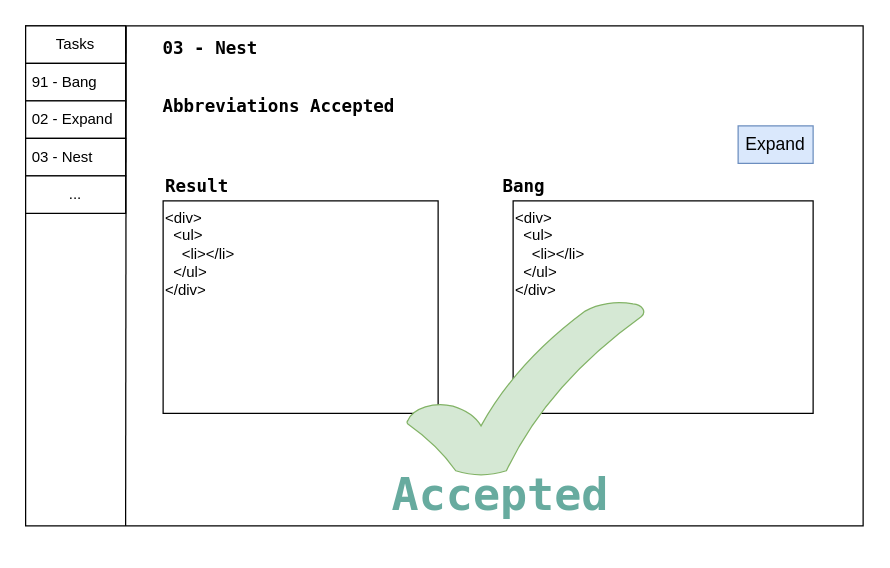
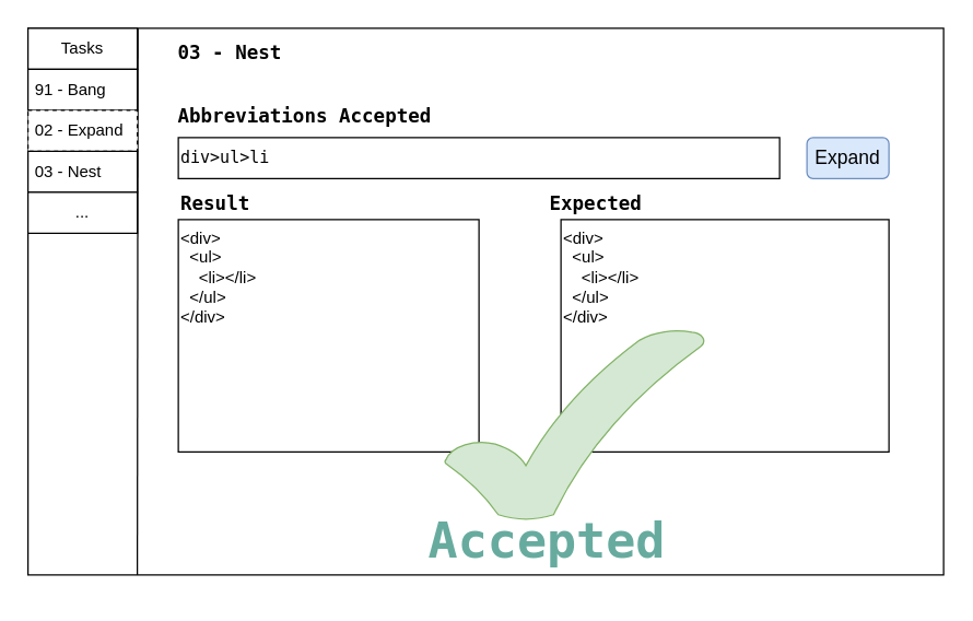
  <mxCell id="0" />
  <mxCell id="1" parent="0" />
  <mxCell id="2" value="" style="rounded=0;whiteSpace=wrap;html=1;" vertex="1" parent="1"><mxGeometry x="20" y="20" width="670" height="400" as="geometry" /></mxCell>
- <mxCell id="4" value="Expand" style="whiteSpace=wrap;html=1;fillColor=#dae8fc;strokeColor=#6c8ebf;fontSize=14;rounded=0;" vertex="1" parent="1"><mxGeometry x="590" y="100" width="60" height="30" as="geometry" /></mxCell>
+ <mxCell id="3" value="&lt;pre&gt;&lt;code&gt;div&amp;gt;ul&amp;gt;li&lt;/code&gt;&lt;/pre&gt;" style="rounded=0;whiteSpace=wrap;html=1;align=left;" vertex="1" parent="1"><mxGeometry x="130" y="100" width="440" height="30" as="geometry" /></mxCell>
+ <mxCell id="4" value="Expand" style="rounded=1;whiteSpace=wrap;html=1;fillColor=#dae8fc;strokeColor=#6c8ebf;fontSize=14;" vertex="1" parent="1"><mxGeometry x="590" y="100" width="60" height="30" as="geometry" /></mxCell>
  <mxCell id="5" value="&lt;div&gt;&amp;lt;div&amp;gt;&lt;/div&gt;&lt;div&gt;&amp;nbsp; &amp;lt;ul&amp;gt;&lt;/div&gt;&lt;div&gt;&amp;nbsp; &amp;nbsp; &amp;lt;li&amp;gt;&amp;lt;/li&amp;gt;&lt;/div&gt;&lt;div&gt;&amp;nbsp; &amp;lt;/ul&amp;gt;&lt;/div&gt;&lt;div&gt;&amp;lt;/div&amp;gt;&lt;/div&gt;&lt;div&gt;&lt;br&gt;&lt;/div&gt;" style="rounded=0;whiteSpace=wrap;html=1;align=left;verticalAlign=top;" vertex="1" parent="1"><mxGeometry x="130" y="160" width="220" height="170" as="geometry" /></mxCell>
  <mxCell id="6" value="&lt;pre&gt;&lt;h1&gt;&lt;font style=&quot;font-size: 14px;&quot;&gt;Abbreviations Accepted&lt;/font&gt;&lt;/h1&gt;&lt;/pre&gt;" style="text;html=1;strokeColor=none;fillColor=none;align=left;verticalAlign=middle;whiteSpace=wrap;rounded=0;" vertex="1" parent="1"><mxGeometry x="128.05" y="66.4" width="200" height="30" as="geometry" /></mxCell>
  <mxCell id="7" value="&lt;pre&gt;&lt;h1&gt;&lt;font style=&quot;font-size: 14px;&quot;&gt;Result&lt;/font&gt;&lt;/h1&gt;&lt;/pre&gt;" style="text;html=1;strokeColor=none;fillColor=none;align=left;verticalAlign=middle;whiteSpace=wrap;rounded=0;" vertex="1" parent="1"><mxGeometry x="130" y="130" width="200" height="30" as="geometry" /></mxCell>
  <mxCell id="8" value="&lt;div&gt;&amp;lt;div&amp;gt;&lt;/div&gt;&lt;div&gt;&amp;nbsp; &amp;lt;ul&amp;gt;&lt;/div&gt;&lt;div&gt;&amp;nbsp; &amp;nbsp; &amp;lt;li&amp;gt;&amp;lt;/li&amp;gt;&lt;/div&gt;&lt;div&gt;&amp;nbsp; &amp;lt;/ul&amp;gt;&lt;/div&gt;&lt;div style=&quot;&quot;&gt;&amp;lt;/div&amp;gt;&lt;/div&gt;" style="rounded=0;whiteSpace=wrap;html=1;align=left;verticalAlign=top;" vertex="1" parent="1"><mxGeometry x="410" y="160" width="240" height="170" as="geometry" /></mxCell>
- <mxCell id="9" value="&lt;pre&gt;&lt;h1&gt;&lt;font style=&quot;font-size: 14px;&quot;&gt;Bang&lt;/font&gt;&lt;/h1&gt;&lt;/pre&gt;" style="text;html=1;strokeColor=none;fillColor=none;align=left;verticalAlign=middle;whiteSpace=wrap;rounded=0;" vertex="1" parent="1"><mxGeometry x="400" y="130" width="200" height="30" as="geometry" /></mxCell>
+ <mxCell id="9" value="&lt;pre&gt;&lt;h1&gt;&lt;font style=&quot;font-size: 14px;&quot;&gt;Expected&lt;/font&gt;&lt;/h1&gt;&lt;/pre&gt;" style="text;html=1;strokeColor=none;fillColor=none;align=left;verticalAlign=middle;whiteSpace=wrap;rounded=0;" vertex="1" parent="1"><mxGeometry x="400" y="130" width="200" height="30" as="geometry" /></mxCell>
  <mxCell id="10" value="" style="verticalLabelPosition=bottom;verticalAlign=top;html=1;shape=mxgraph.basic.tick;fillColor=#d5e8d4;strokeColor=#82b366;" vertex="1" parent="1"><mxGeometry x="325" y="240" width="190" height="140" as="geometry" /></mxCell>
  <mxCell id="11" value="&lt;pre style=&quot;font-size: 36px;&quot;&gt;&lt;h1 style=&quot;font-size: 36px;&quot;&gt;&lt;font color=&quot;#67ab9f&quot; style=&quot;font-size: 36px;&quot;&gt;Accepted&lt;/font&gt;&lt;/h1&gt;&lt;/pre&gt;" style="text;html=1;strokeColor=none;fillColor=none;align=center;verticalAlign=middle;whiteSpace=wrap;rounded=0;fontStyle=1;fontSize=36;" vertex="1" parent="1"><mxGeometry x="300" y="380" width="200" height="30" as="geometry" /></mxCell>
  <mxCell id="12" value="" style="endArrow=none;html=1;rounded=0;entryX=0.093;entryY=0.003;entryDx=0;entryDy=0;entryPerimeter=0;" edge="1" parent="1"><mxGeometry width="50" height="50" relative="1" as="geometry"><mxPoint x="100" y="420" as="sourcePoint" /><mxPoint x="100.45" y="20.2" as="targetPoint" /></mxGeometry></mxCell>
  <mxCell id="13" value="Tasks" style="rounded=0;whiteSpace=wrap;html=1;" vertex="1" parent="1"><mxGeometry x="20" y="20" width="80" height="30" as="geometry" /></mxCell>
  <mxCell id="14" value="&amp;nbsp;91 - Bang&amp;nbsp;" style="rounded=0;whiteSpace=wrap;html=1;align=left;" vertex="1" parent="1"><mxGeometry x="20" y="50" width="80" height="30" as="geometry" /></mxCell>
- <mxCell id="15" value="&amp;nbsp;02 - Expand" style="rounded=0;whiteSpace=wrap;html=1;align=left;" vertex="1" parent="1"><mxGeometry x="20" y="80" width="80" height="30" as="geometry" /></mxCell>
+ <mxCell id="15" value="&amp;nbsp;02 - Expand" style="rounded=0;whiteSpace=wrap;html=1;align=left;dashed=1;" vertex="1" parent="1"><mxGeometry x="20" y="80" width="80" height="30" as="geometry" /></mxCell>
  <mxCell id="16" value="&amp;nbsp;03 - Nest" style="rounded=0;whiteSpace=wrap;html=1;align=left;" vertex="1" parent="1"><mxGeometry x="20" y="110" width="80" height="30" as="geometry" /></mxCell>
  <mxCell id="17" value="&lt;pre&gt;&lt;h1&gt;&lt;font style=&quot;font-size: 14px;&quot;&gt;03 - Nest&lt;/font&gt;&lt;/h1&gt;&lt;/pre&gt;" style="text;html=1;strokeColor=none;fillColor=none;align=left;verticalAlign=middle;whiteSpace=wrap;rounded=0;" vertex="1" parent="1"><mxGeometry x="128.05" y="20" width="200" height="30" as="geometry" /></mxCell>
  <mxCell id="18" value="..." style="rounded=0;whiteSpace=wrap;html=1;align=center;" vertex="1" parent="1"><mxGeometry x="20" y="140" width="80" height="30" as="geometry" /></mxCell>
